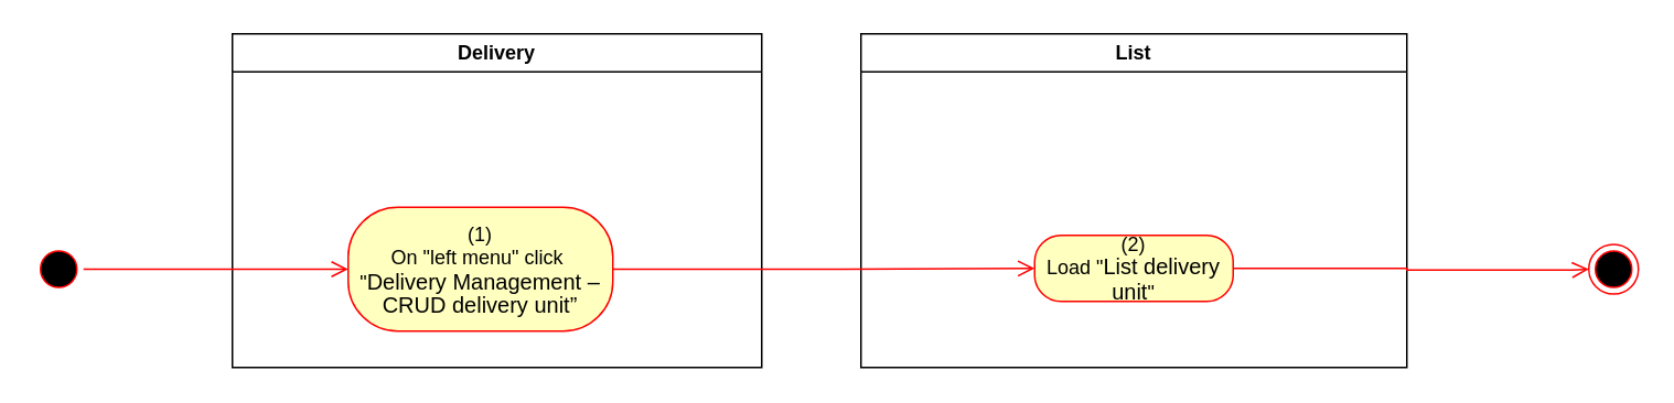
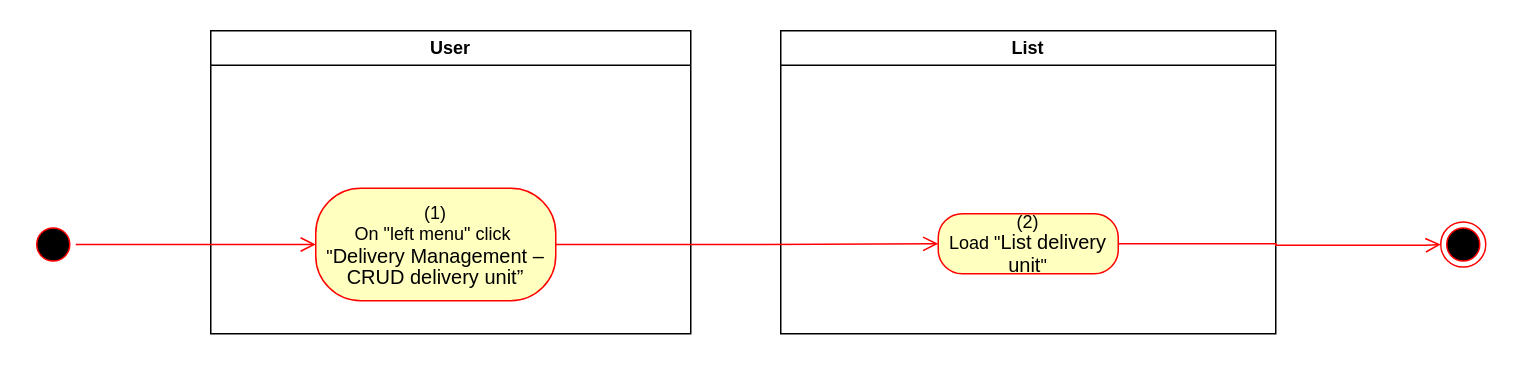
  <mxCell id="0" />
  <mxCell id="1" parent="0" />
- <mxCell id="2" value="Delivery" style="swimlane;whiteSpace=wrap" parent="1" vertex="1"><mxGeometry x="140" y="20" width="320" height="202" as="geometry"><mxRectangle x="120" y="128" width="60" height="23" as="alternateBounds" /></mxGeometry></mxCell>
+ <mxCell id="2" value="User" style="swimlane;whiteSpace=wrap" parent="1" vertex="1"><mxGeometry x="140" y="20" width="320" height="202" as="geometry"><mxRectangle x="120" y="128" width="60" height="23" as="alternateBounds" /></mxGeometry></mxCell>
  <mxCell id="3" value="&lt;span&gt;(1)&lt;/span&gt;&lt;br style=&quot;padding: 0px ; margin: 0px&quot;&gt;&lt;span&gt;On &quot;left menu&quot; click&amp;nbsp;&lt;/span&gt;&lt;br style=&quot;padding: 0px ; margin: 0px&quot;&gt;&lt;span&gt;&quot;&lt;/span&gt;&lt;span lang=&quot;EN-GB&quot; style=&quot;font-size: 10.0pt ; line-height: 107% ; font-family: &amp;#34;arial&amp;#34; , sans-serif&quot;&gt;Delivery Management –&lt;br/&gt;CRUD delivery unit”&lt;/span&gt;" style="rounded=1;whiteSpace=wrap;html=1;arcSize=40;fontColor=#000000;fillColor=#ffffc0;strokeColor=#ff0000;" parent="2" vertex="1"><mxGeometry x="70" y="105" width="160" height="75" as="geometry" /></mxCell>
  <mxCell id="4" value="List" style="swimlane;whiteSpace=wrap;startSize=23;" parent="1" vertex="1"><mxGeometry x="520" y="20" width="330" height="202" as="geometry" /></mxCell>
  <mxCell id="5" value="(2)&lt;br&gt;Load &quot;&lt;span lang=&quot;EN-GB&quot; style=&quot;font-size: 10.0pt ; line-height: 107% ; font-family: &amp;#34;arial&amp;#34; , sans-serif&quot;&gt;List delivery unit&lt;/span&gt;&quot;" style="rounded=1;whiteSpace=wrap;html=1;arcSize=40;fontColor=#000000;fillColor=#ffffc0;strokeColor=#ff0000;" parent="4" vertex="1"><mxGeometry x="105" y="122" width="120" height="40" as="geometry" /></mxCell>
  <mxCell id="6" value="" style="ellipse;html=1;shape=startState;fillColor=#000000;strokeColor=#ff0000;" parent="1" vertex="1"><mxGeometry x="20" y="147.5" width="30" height="30" as="geometry" /></mxCell>
  <mxCell id="7" value="" style="edgeStyle=orthogonalEdgeStyle;html=1;verticalAlign=bottom;endArrow=open;endSize=8;strokeColor=#ff0000;rounded=0;entryX=0;entryY=0.5;entryDx=0;entryDy=0;" parent="1" source="6" target="3" edge="1"><mxGeometry relative="1" as="geometry"><mxPoint x="200" y="145" as="targetPoint" /></mxGeometry></mxCell>
  <mxCell id="8" value="" style="edgeStyle=orthogonalEdgeStyle;html=1;verticalAlign=bottom;endArrow=open;endSize=8;strokeColor=#ff0000;rounded=0;entryX=0;entryY=0.5;entryDx=0;entryDy=0;" parent="1" source="3" target="5" edge="1"><mxGeometry relative="1" as="geometry"><mxPoint x="600" y="163" as="targetPoint" /></mxGeometry></mxCell>
  <mxCell id="9" value="" style="ellipse;html=1;shape=endState;fillColor=#000000;strokeColor=#ff0000;" parent="1" vertex="1"><mxGeometry x="960" y="147.5" width="30" height="30" as="geometry" /></mxCell>
  <mxCell id="10" value="" style="edgeStyle=orthogonalEdgeStyle;html=1;verticalAlign=bottom;endArrow=open;endSize=8;strokeColor=#ff0000;rounded=0;exitX=1;exitY=0.5;exitDx=0;exitDy=0;entryX=0;entryY=0.5;entryDx=0;entryDy=0;" parent="1" source="5" target="9" edge="1"><mxGeometry relative="1" as="geometry"><mxPoint x="820" y="652" as="targetPoint" /><mxPoint x="850" y="677" as="sourcePoint" /><Array as="points"><mxPoint x="850" y="162" /><mxPoint x="850" y="163" /><mxPoint x="950" y="163" /></Array></mxGeometry></mxCell>
